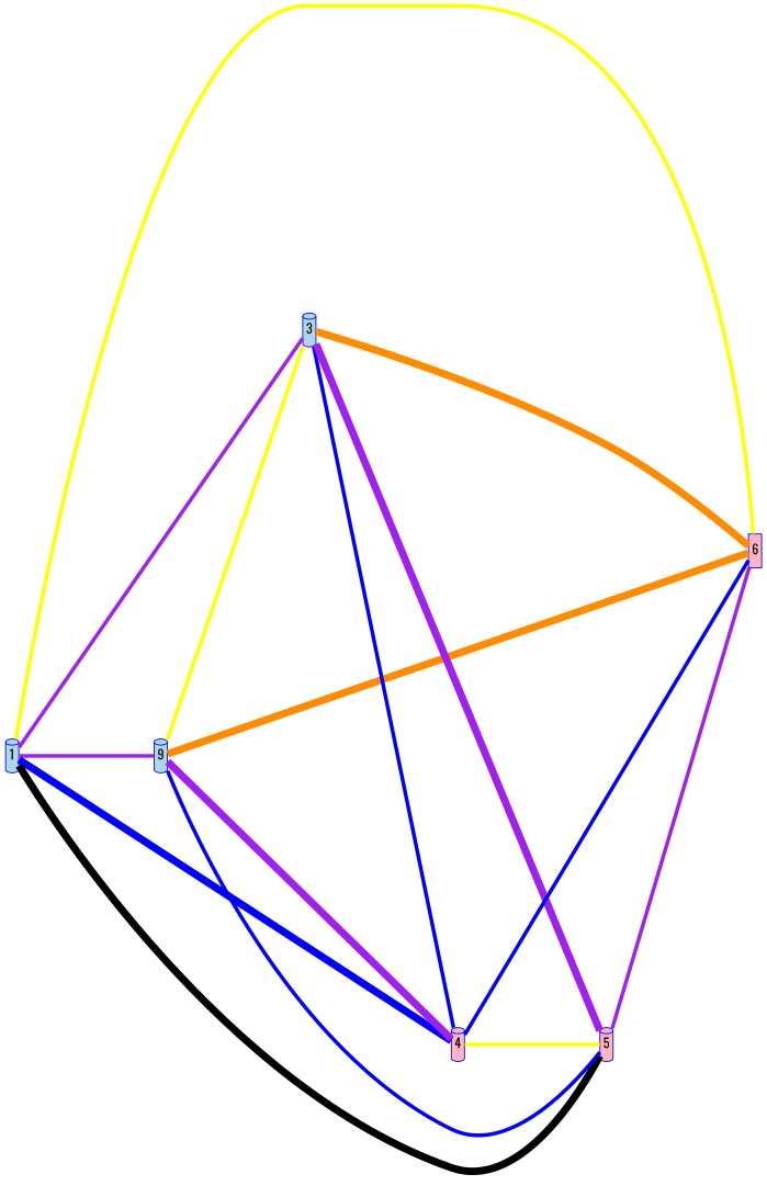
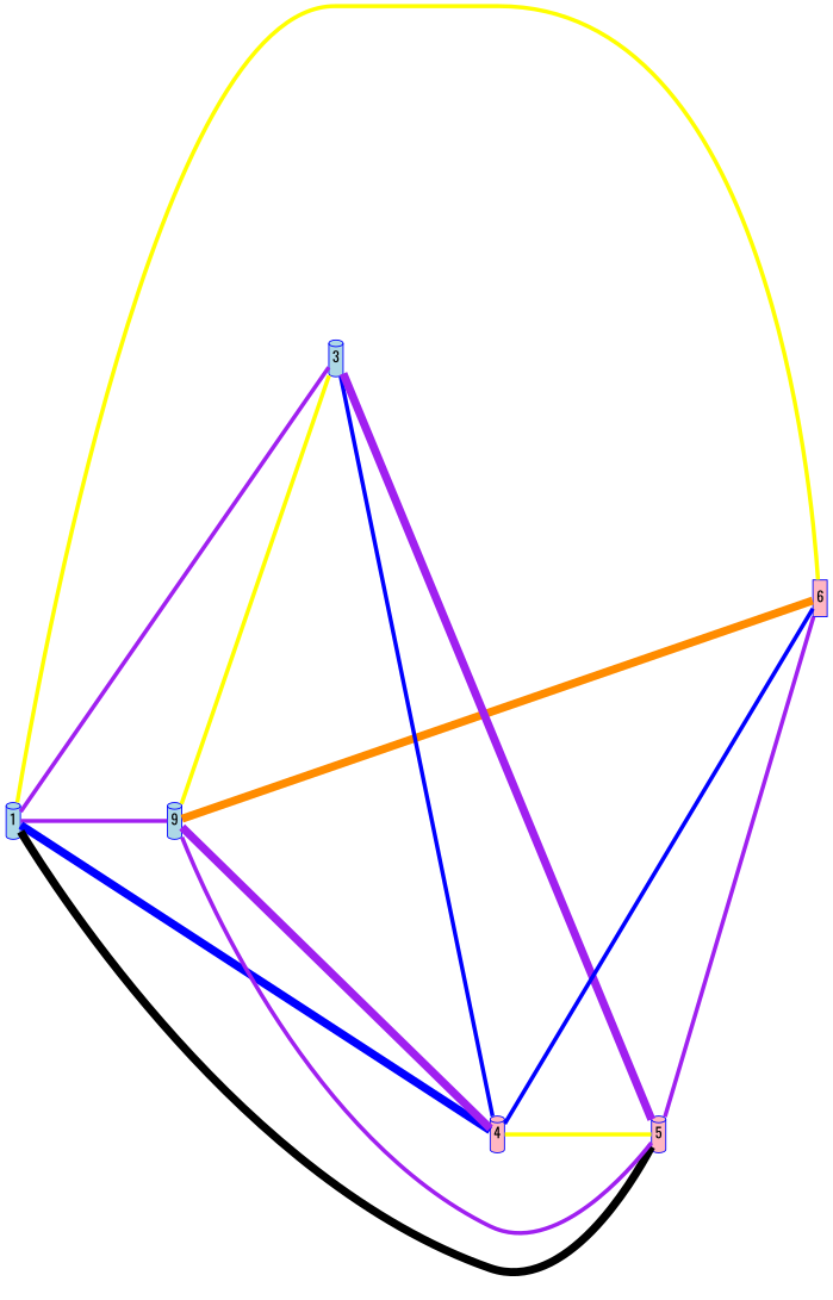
  graph {
    fontname=Oswald
    nodesep=2
    rankdir=LR
    ranksep=2
    node [color=blue fillcolor=lightblue fixedsize=true fontname=Oswald shape=cylinder style=filled]
    edge [color=purple fontname=Oswald penwidth=4 style=solid]
    1 [width=0.2]
    n2 [label=9 width=0.2]
    3 [width=0.2]
    4 [fillcolor=lightpink width=0.2]
    5 [fillcolor=lightpink width=0.2]
    6 [fillcolor=lightpink shape=box width=0.2]
    1 -- n2
    1 -- 3
    1 -- 4 [color=blue penwidth=8]
    1 -- 5 [color=black penwidth=8]
    1 -- 6 [color=yellow]
    n2 -- 3 [color=yellow]
    n2 -- 4 [penwidth=8]
-   n2 -- 5 [color=blue]
+   n2 -- 5
    n2 -- 6 [color=darkorange penwidth=8]
    3 -- 4 [color=blue]
    3 -- 5 [penwidth=8]
-   3 -- 6 [color=darkorange penwidth=8]
    4 -- 5 [color=yellow]
    4 -- 6 [color=blue]
    5 -- 6
  }
